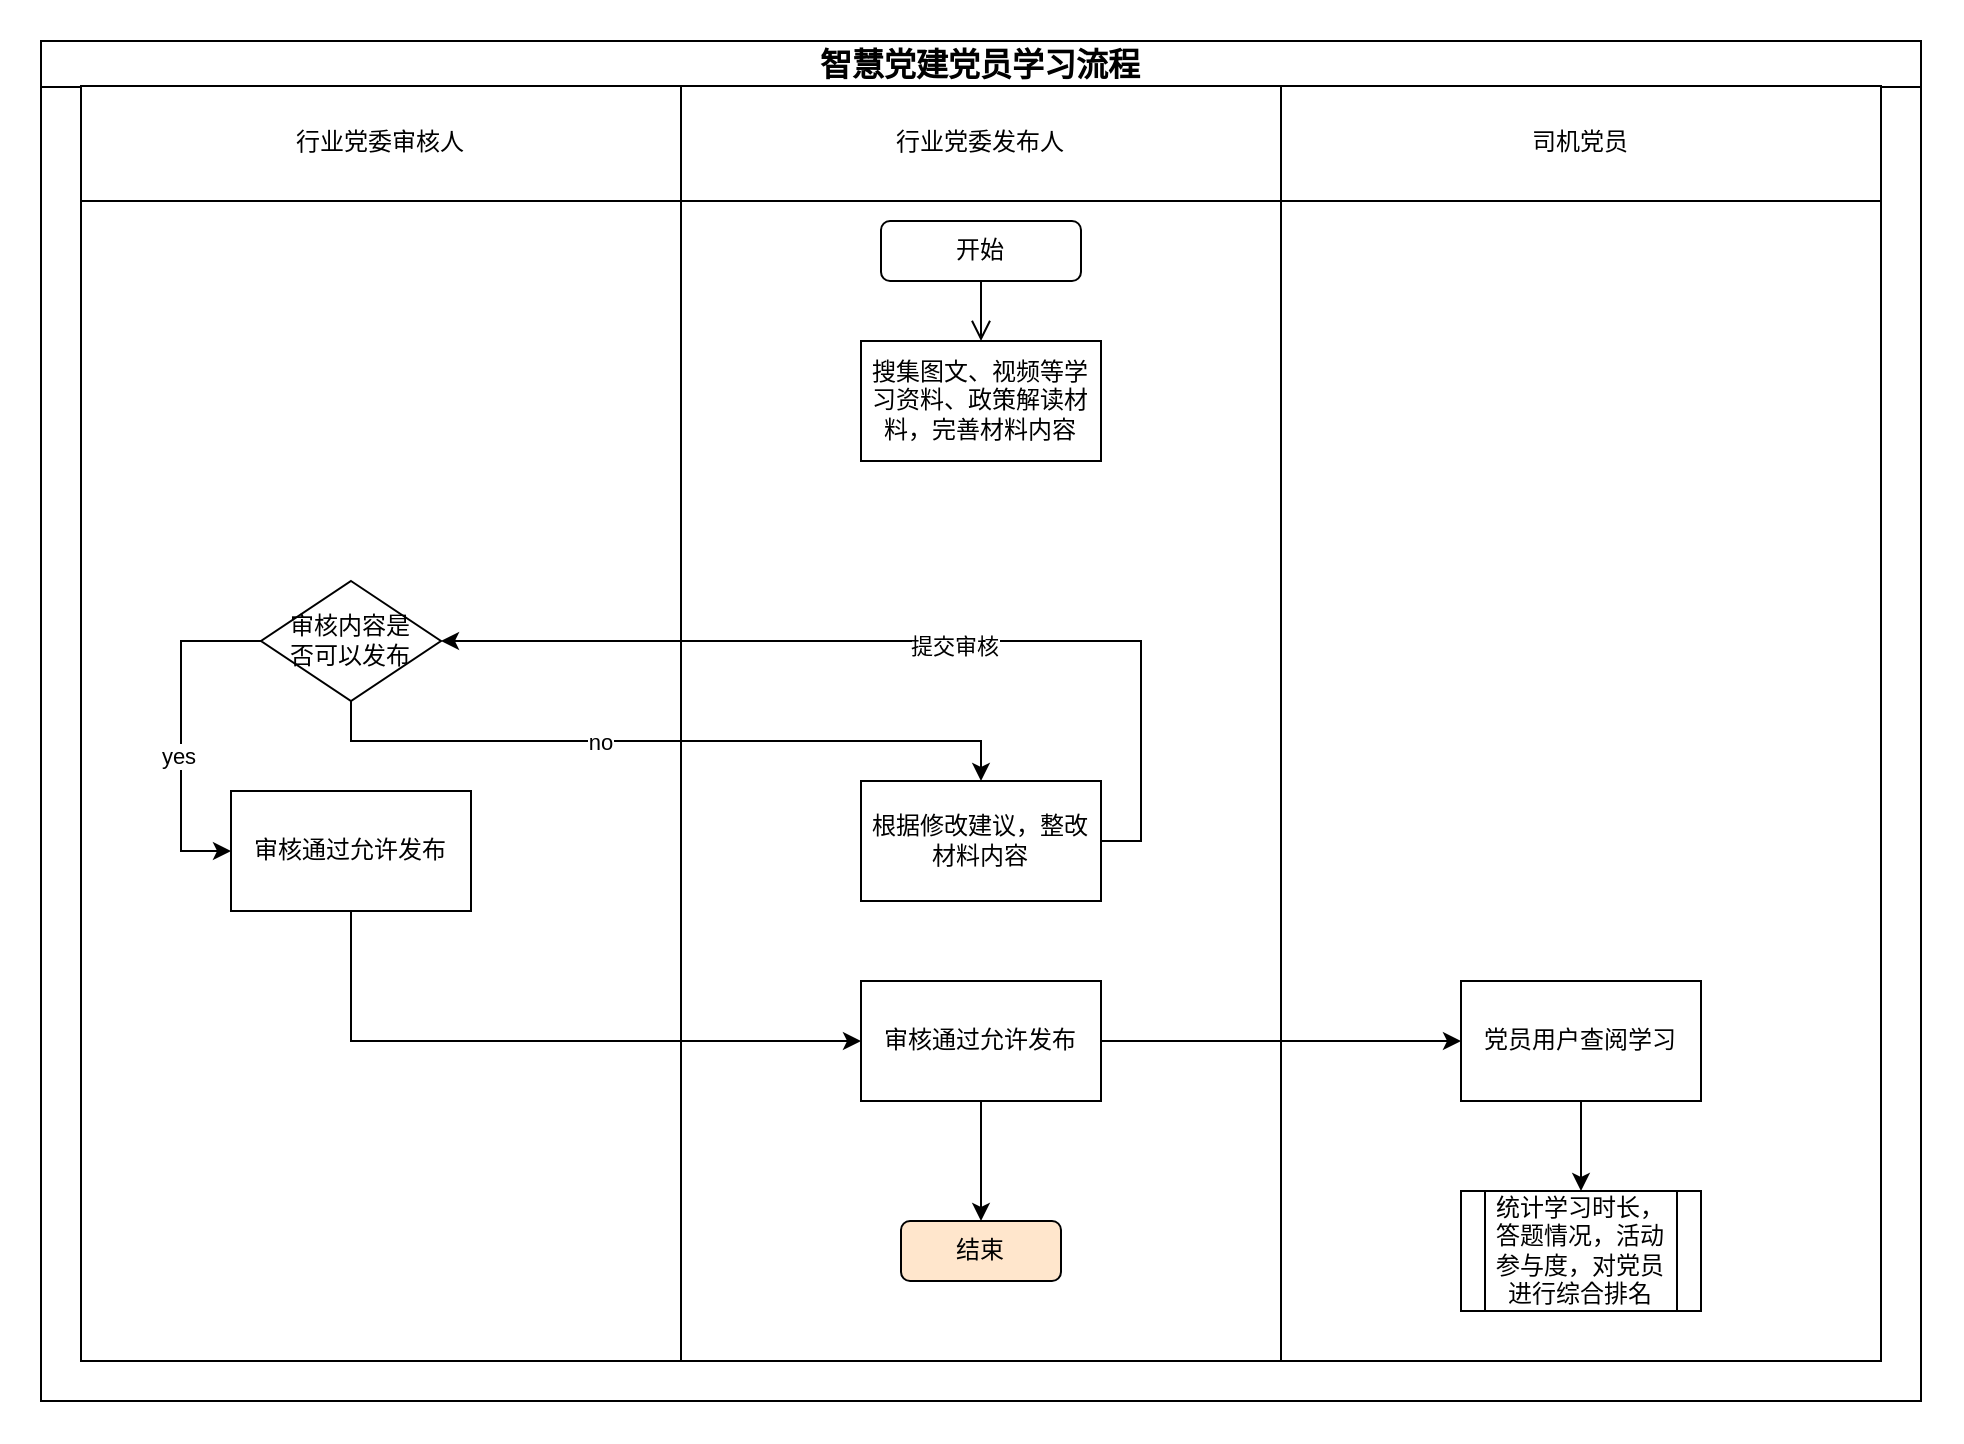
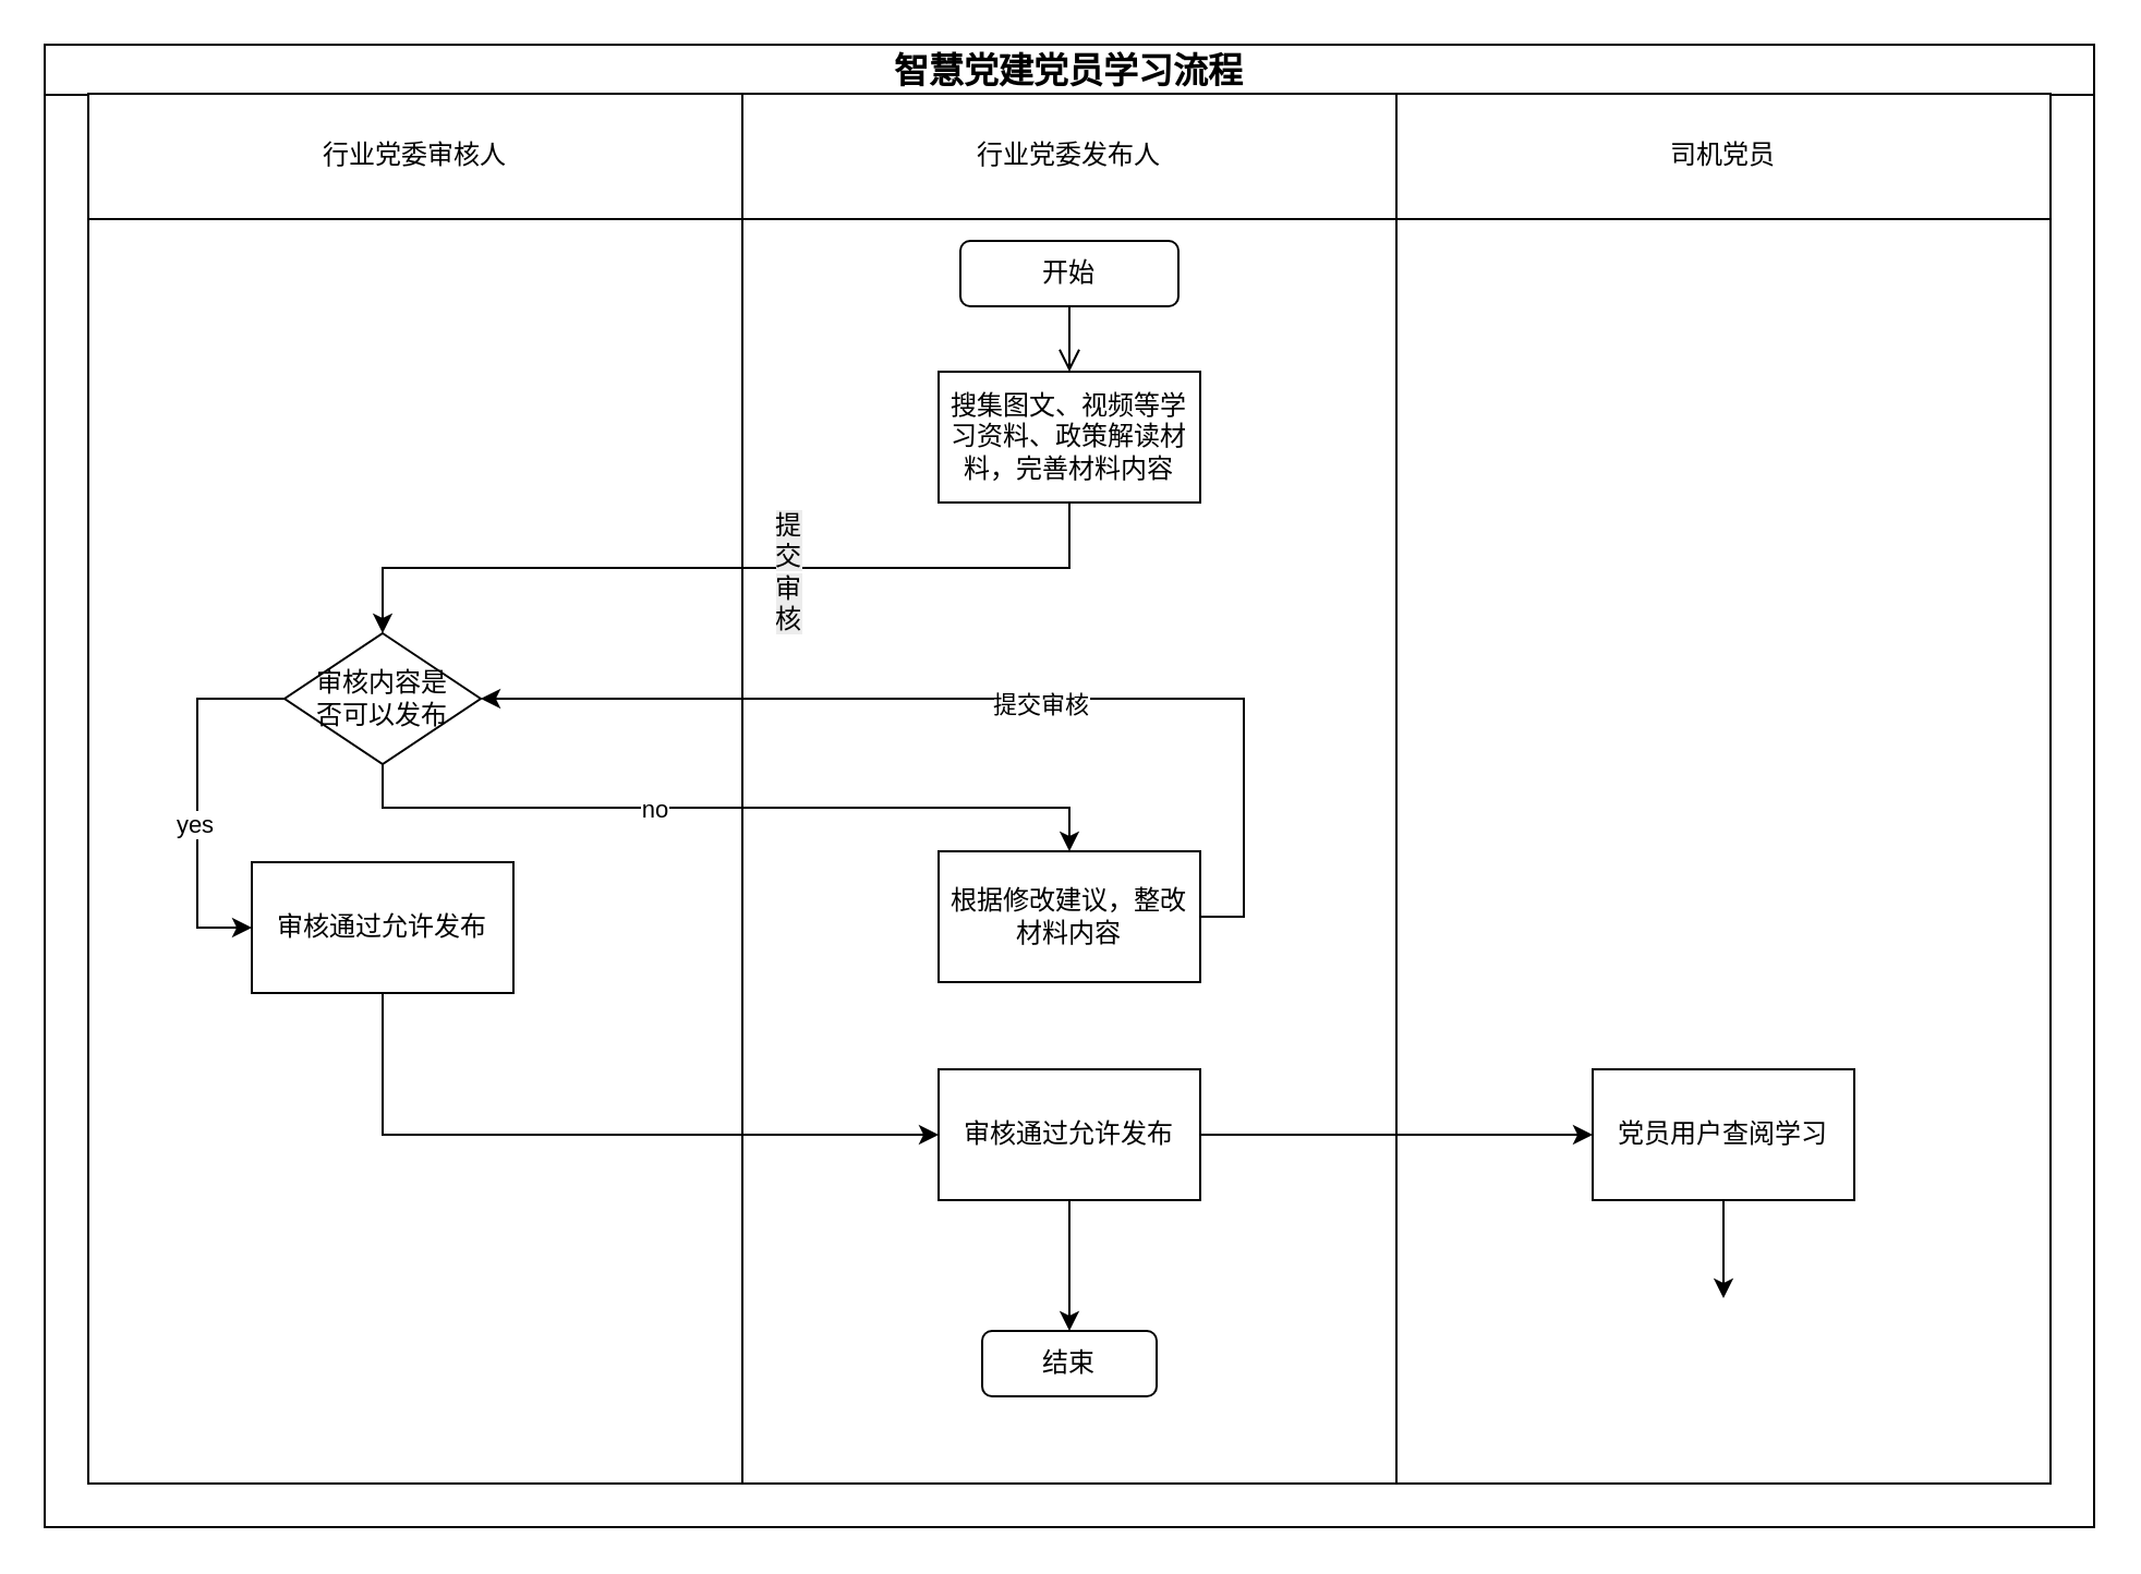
  <mxCell id="0" />
  <mxCell id="1" parent="0" />
  <mxCell id="2" value="&lt;font style=&quot;font-size: 16px;&quot;&gt;智慧党建党员学习流程&lt;/font&gt;" style="swimlane;whiteSpace=wrap;html=1;" vertex="1" parent="1"><mxGeometry x="20" y="20" width="940" height="680" as="geometry"><mxRectangle x="320" y="40" width="220" height="30" as="alternateBounds" /></mxGeometry></mxCell>
  <mxCell id="3" value="行业党委审核人" style="rounded=0;whiteSpace=wrap;html=1;" vertex="1" parent="2"><mxGeometry x="20" y="22.5" width="300" height="57.5" as="geometry" /></mxCell>
  <mxCell id="4" value="行业党委发布人" style="rounded=0;whiteSpace=wrap;html=1;" vertex="1" parent="2"><mxGeometry x="320" y="22.5" width="300" height="57.5" as="geometry" /></mxCell>
  <mxCell id="5" value="" style="rounded=0;whiteSpace=wrap;html=1;" vertex="1" parent="2"><mxGeometry x="20" y="80" width="300" height="580" as="geometry" /></mxCell>
  <mxCell id="6" value="" style="rounded=0;whiteSpace=wrap;html=1;" vertex="1" parent="2"><mxGeometry x="320" y="80" width="300" height="580" as="geometry" /></mxCell>
  <mxCell id="7" value="" style="rounded=0;html=1;jettySize=auto;orthogonalLoop=1;fontSize=11;endArrow=open;endFill=0;endSize=8;strokeWidth=1;shadow=0;labelBackgroundColor=none;edgeStyle=orthogonalEdgeStyle;entryX=0.5;entryY=0;entryDx=0;entryDy=0;" edge="1" parent="2" source="8" target="11"><mxGeometry relative="1" as="geometry"><mxPoint x="170" y="180" as="targetPoint" /></mxGeometry></mxCell>
  <mxCell id="8" value="开始" style="rounded=1;whiteSpace=wrap;html=1;fontSize=12;glass=0;strokeWidth=1;shadow=0;" vertex="1" parent="2"><mxGeometry x="420" y="90" width="100" height="30" as="geometry" /></mxCell>
+ <mxCell id="9" style="edgeStyle=orthogonalEdgeStyle;rounded=0;orthogonalLoop=1;jettySize=auto;html=1;exitX=0.5;exitY=1;exitDx=0;exitDy=0;entryX=0.5;entryY=0;entryDx=0;entryDy=0;" edge="1" parent="2" source="11" target="16"><mxGeometry relative="1" as="geometry" /></mxCell>
+ <mxCell id="10" value="&lt;span style=&quot;font-size: 12px; white-space: normal; background-color: rgb(236, 236, 236);&quot;&gt;提交审核&lt;/span&gt;" style="edgeLabel;html=1;align=center;verticalAlign=middle;resizable=0;points=[];" vertex="1" connectable="0" parent="9"><mxGeometry x="-0.148" y="1" relative="1" as="geometry"><mxPoint as="offset" /></mxGeometry></mxCell>
  <mxCell id="11" value="搜集图文、视频等学习资料、政策解读材料，完善材料内容" style="rounded=0;whiteSpace=wrap;html=1;" vertex="1" parent="2"><mxGeometry x="410" y="150" width="120" height="60" as="geometry" /></mxCell>
  <mxCell id="12" style="edgeStyle=orthogonalEdgeStyle;rounded=0;orthogonalLoop=1;jettySize=auto;html=1;exitX=0;exitY=0.5;exitDx=0;exitDy=0;entryX=0;entryY=0.5;entryDx=0;entryDy=0;" edge="1" parent="2" source="16" target="18"><mxGeometry relative="1" as="geometry"><Array as="points"><mxPoint x="70" y="300" /><mxPoint x="70" y="405" /></Array></mxGeometry></mxCell>
  <mxCell id="13" value="yes" style="edgeLabel;html=1;align=center;verticalAlign=middle;resizable=0;points=[];" vertex="1" connectable="0" parent="12"><mxGeometry x="0.141" y="-2" relative="1" as="geometry"><mxPoint as="offset" /></mxGeometry></mxCell>
  <mxCell id="14" style="edgeStyle=orthogonalEdgeStyle;rounded=0;orthogonalLoop=1;jettySize=auto;html=1;exitX=0.5;exitY=1;exitDx=0;exitDy=0;entryX=0.5;entryY=0;entryDx=0;entryDy=0;" edge="1" parent="2" source="16" target="24"><mxGeometry relative="1" as="geometry" /></mxCell>
  <mxCell id="15" value="no" style="edgeLabel;html=1;align=center;verticalAlign=middle;resizable=0;points=[];" vertex="1" connectable="0" parent="14"><mxGeometry x="-0.191" relative="1" as="geometry"><mxPoint as="offset" /></mxGeometry></mxCell>
  <mxCell id="16" value="审核内容&lt;span style=&quot;background-color: transparent;&quot;&gt;是&lt;/span&gt;&lt;div&gt;&lt;span style=&quot;background-color: transparent;&quot;&gt;否可以发布&lt;/span&gt;&lt;/div&gt;" style="rhombus;whiteSpace=wrap;html=1;" vertex="1" parent="2"><mxGeometry x="110" y="270" width="90" height="60" as="geometry" /></mxCell>
  <mxCell id="17" style="edgeStyle=orthogonalEdgeStyle;rounded=0;orthogonalLoop=1;jettySize=auto;html=1;exitX=0.5;exitY=1;exitDx=0;exitDy=0;entryX=0;entryY=0.5;entryDx=0;entryDy=0;" edge="1" parent="2" source="18" target="27"><mxGeometry relative="1" as="geometry" /></mxCell>
  <mxCell id="18" value="审核通过允许发布" style="rounded=0;whiteSpace=wrap;html=1;" vertex="1" parent="2"><mxGeometry x="95" y="375" width="120" height="60" as="geometry" /></mxCell>
- <mxCell id="19" value="结束" style="rounded=1;whiteSpace=wrap;html=1;fillColor=#ffe6cc;" vertex="1" parent="2"><mxGeometry x="430" y="590" width="80" height="30" as="geometry" /></mxCell>
+ <mxCell id="19" value="结束" style="rounded=1;whiteSpace=wrap;html=1;" vertex="1" parent="2"><mxGeometry x="430" y="590" width="80" height="30" as="geometry" /></mxCell>
  <mxCell id="20" value="司机党员" style="rounded=0;whiteSpace=wrap;html=1;" vertex="1" parent="2"><mxGeometry x="620" y="22.5" width="300" height="57.5" as="geometry" /></mxCell>
  <mxCell id="21" value="" style="rounded=0;whiteSpace=wrap;html=1;" vertex="1" parent="2"><mxGeometry x="620" y="80" width="300" height="580" as="geometry" /></mxCell>
  <mxCell id="22" style="edgeStyle=orthogonalEdgeStyle;rounded=0;orthogonalLoop=1;jettySize=auto;html=1;exitX=1;exitY=0.5;exitDx=0;exitDy=0;entryX=1;entryY=0.5;entryDx=0;entryDy=0;" edge="1" parent="2" source="24" target="16"><mxGeometry relative="1" as="geometry" /></mxCell>
  <mxCell id="23" value="提交审核" style="edgeLabel;html=1;align=center;verticalAlign=middle;resizable=0;points=[];" vertex="1" connectable="0" parent="22"><mxGeometry x="-0.09" y="2" relative="1" as="geometry"><mxPoint as="offset" /></mxGeometry></mxCell>
  <mxCell id="24" value="根据修改建议，整改材料内容" style="rounded=0;whiteSpace=wrap;html=1;" vertex="1" parent="2"><mxGeometry x="410" y="370" width="120" height="60" as="geometry" /></mxCell>
  <mxCell id="25" value="" style="edgeStyle=orthogonalEdgeStyle;rounded=0;orthogonalLoop=1;jettySize=auto;html=1;entryX=0;entryY=0.5;entryDx=0;entryDy=0;" edge="1" parent="2" source="27" target="29"><mxGeometry relative="1" as="geometry" /></mxCell>
  <mxCell id="26" style="edgeStyle=orthogonalEdgeStyle;rounded=0;orthogonalLoop=1;jettySize=auto;html=1;exitX=0.5;exitY=1;exitDx=0;exitDy=0;entryX=0.5;entryY=0;entryDx=0;entryDy=0;" edge="1" parent="2" source="27" target="19"><mxGeometry relative="1" as="geometry" /></mxCell>
  <mxCell id="27" value="审核通过允许发布" style="rounded=0;whiteSpace=wrap;html=1;" vertex="1" parent="2"><mxGeometry x="410" y="470" width="120" height="60" as="geometry" /></mxCell>
  <mxCell id="28" value="" style="edgeStyle=orthogonalEdgeStyle;rounded=0;orthogonalLoop=1;jettySize=auto;html=1;" edge="1" parent="2" source="29"><mxGeometry relative="1" as="geometry"><mxPoint x="770" y="575" as="targetPoint" /></mxGeometry></mxCell>
  <mxCell id="29" value="党员用户查阅学习" style="rounded=0;whiteSpace=wrap;html=1;" vertex="1" parent="2"><mxGeometry x="710" y="470" width="120" height="60" as="geometry" /></mxCell>
- <mxCell id="30" value="统计学习时长，答题情况，活动参与度，对党员进行综合排名" style="shape=process;whiteSpace=wrap;html=1;backgroundOutline=1;" vertex="1" parent="2"><mxGeometry x="710" y="575" width="120" height="60" as="geometry" /></mxCell>
